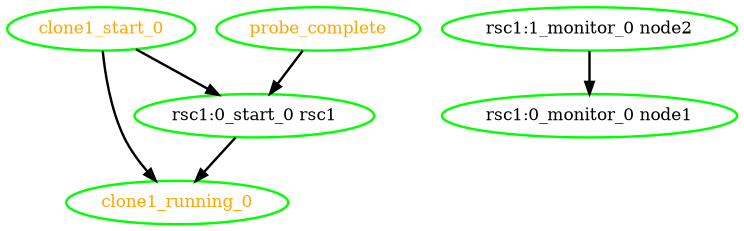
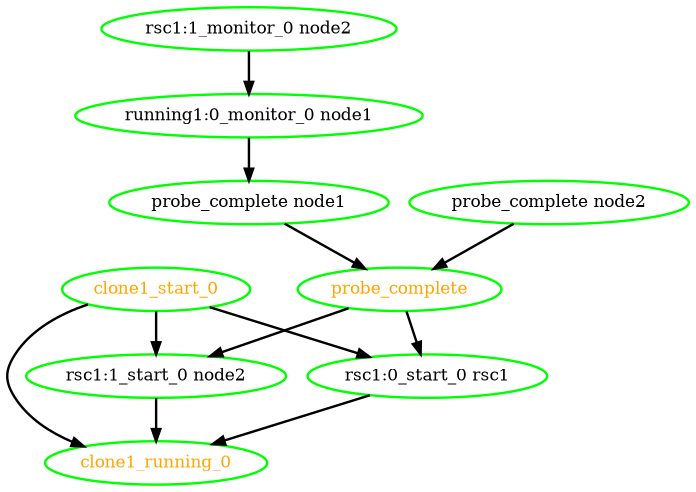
  digraph {
    node [color=green fontcolor=black style=bold]
    edge [style=bold]
    clone1_running_0 [fontcolor=orange]
    clone1_start_0 [fontcolor=orange]
    n3 [label="rsc1:0_start_0 rsc1"]
+   "rsc1:1_start_0 node2"
    probe_complete [fontcolor=orange]
-   "rsc1:0_monitor_0 node1"
+   "probe_complete node1"
+   "probe_complete node2"
+   "rsc1:0_monitor_0 node1" [label="running1:0_monitor_0 node1"]
    "rsc1:1_monitor_0 node2"
    clone1_start_0 -> clone1_running_0
    clone1_start_0 -> n3
+   clone1_start_0 -> "rsc1:1_start_0 node2"
    n3 -> clone1_running_0
+   "rsc1:1_start_0 node2" -> clone1_running_0
    probe_complete -> n3
+   probe_complete -> "rsc1:1_start_0 node2"
+   "probe_complete node1" -> probe_complete
+   "probe_complete node2" -> probe_complete
+   "rsc1:0_monitor_0 node1" -> "probe_complete node1"
    "rsc1:1_monitor_0 node2" -> "rsc1:0_monitor_0 node1"
  }
